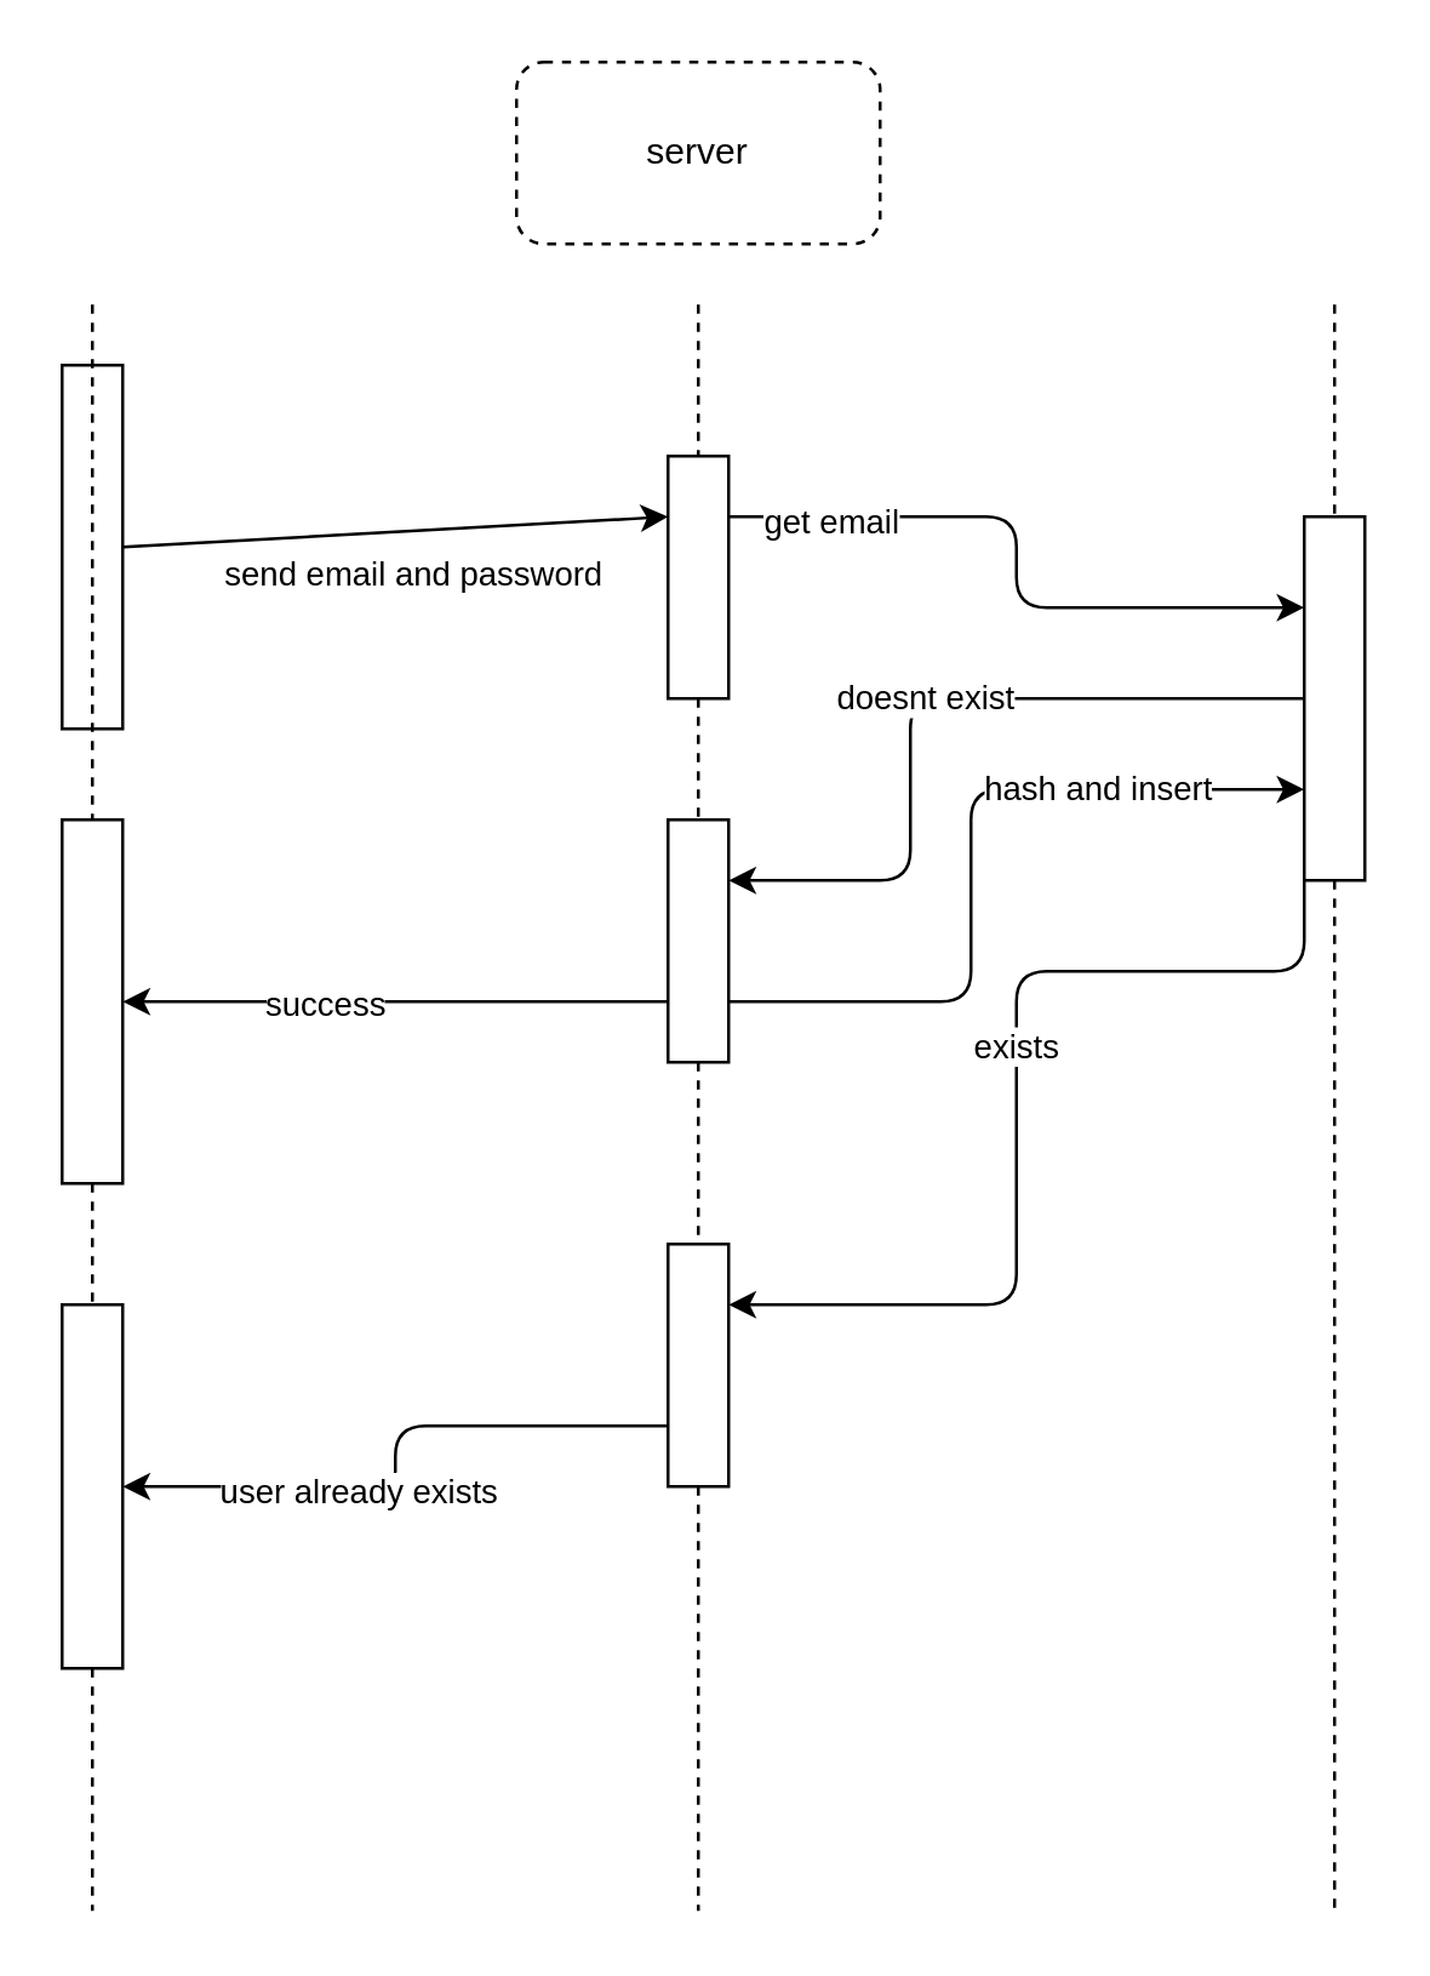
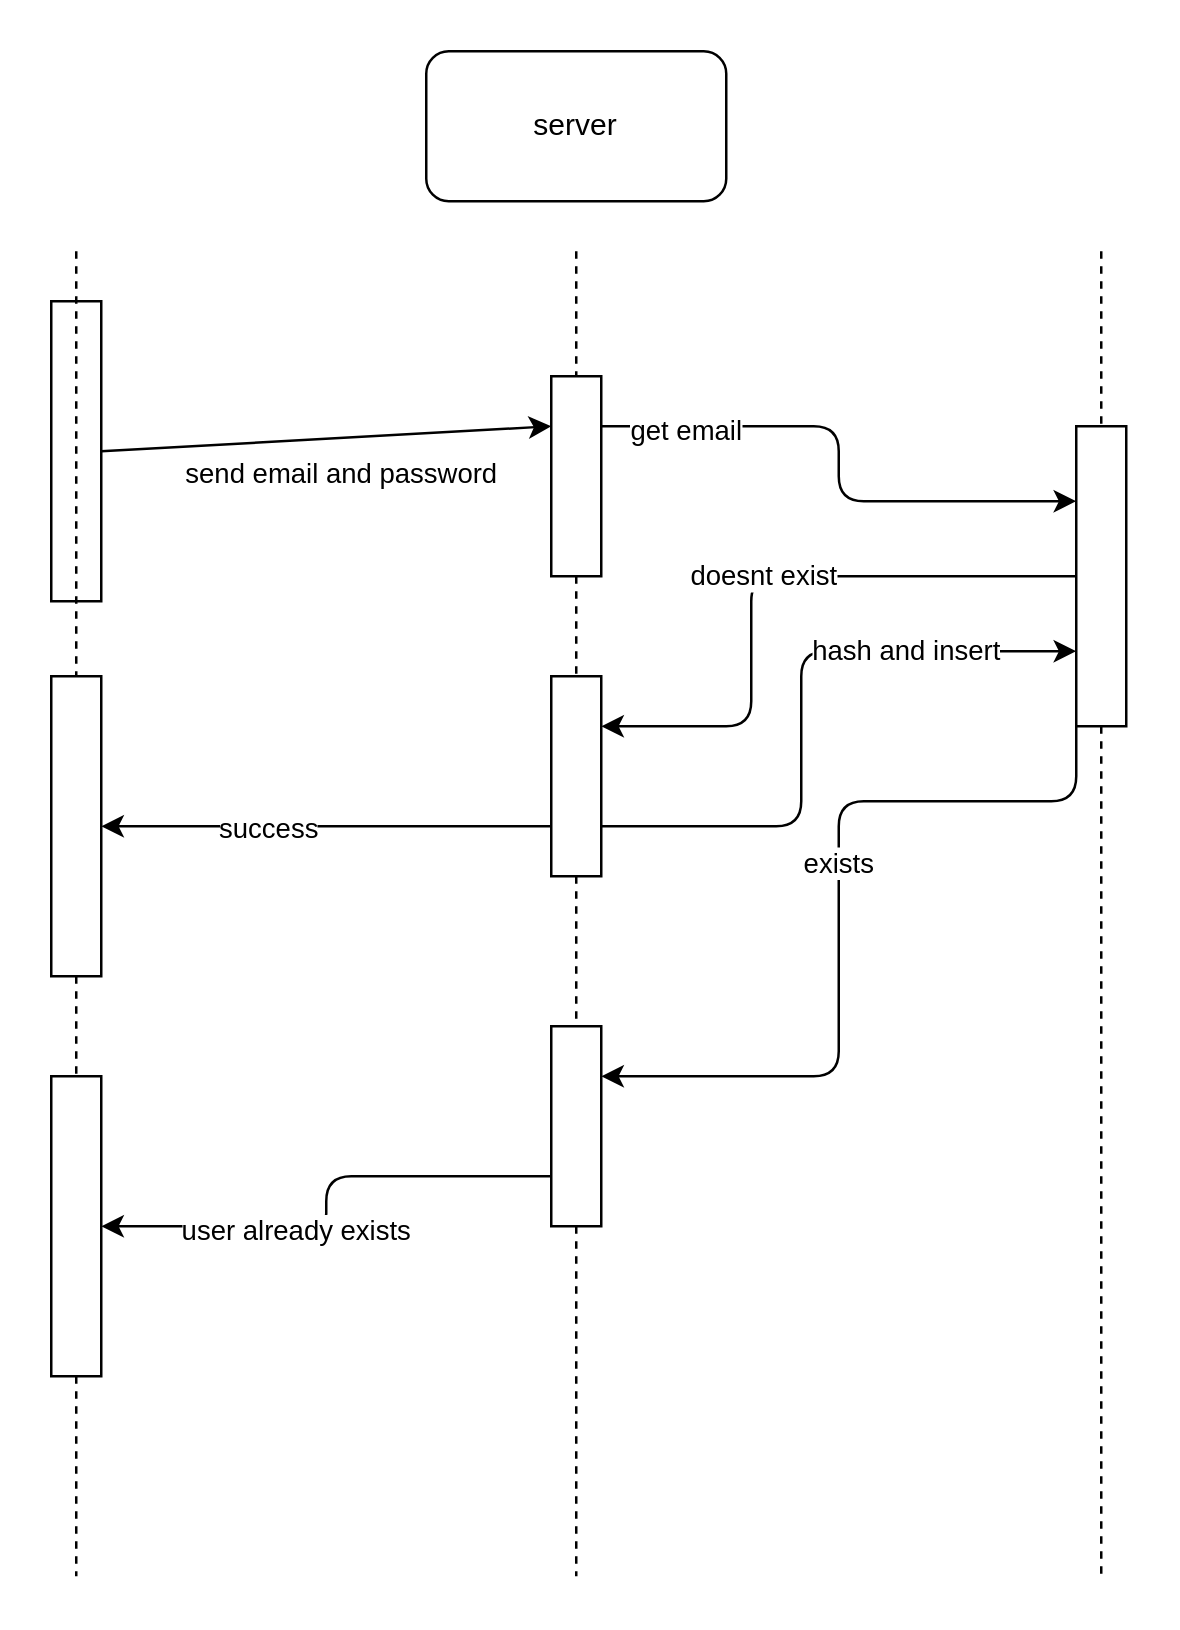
  <mxCell id="0" />
  <mxCell id="1" parent="0" />
  <mxCell id="2" value="" style="edgeStyle=none;orthogonalLoop=1;jettySize=auto;html=1;endArrow=none;endFill=0;dashed=1;startArrow=none;" edge="1" parent="1" source="20"><mxGeometry width="80" relative="1" as="geometry"><mxPoint x="30" y="100" as="sourcePoint" /><mxPoint x="30" y="630" as="targetPoint" /><Array as="points" /></mxGeometry></mxCell>
  <mxCell id="3" value="" style="edgeStyle=none;orthogonalLoop=1;jettySize=auto;html=1;endArrow=none;endFill=0;dashed=1;startArrow=none;" edge="1" parent="1" source="24"><mxGeometry width="80" relative="1" as="geometry"><mxPoint x="230" y="100" as="sourcePoint" /><mxPoint x="230" y="630" as="targetPoint" /><Array as="points" /></mxGeometry></mxCell>
  <mxCell id="4" value="" style="edgeStyle=none;orthogonalLoop=1;jettySize=auto;html=1;endArrow=none;endFill=0;dashed=1;startArrow=none;" edge="1" parent="1" source="15"><mxGeometry width="80" relative="1" as="geometry"><mxPoint x="440" y="100" as="sourcePoint" /><mxPoint x="440" y="630" as="targetPoint" /><Array as="points" /></mxGeometry></mxCell>
  <mxCell id="5" style="edgeStyle=none;html=1;exitX=1;exitY=0.5;exitDx=0;exitDy=0;endArrow=classic;endFill=1;entryX=0;entryY=0.25;entryDx=0;entryDy=0;" edge="1" parent="1" source="8" target="11"><mxGeometry relative="1" as="geometry"><mxPoint x="220" y="210" as="targetPoint" /></mxGeometry></mxCell>
  <mxCell id="6" value="send email and password" style="edgeLabel;html=1;align=center;verticalAlign=middle;resizable=0;points=[];" vertex="1" connectable="0" parent="5"><mxGeometry x="0.053" y="-4" relative="1" as="geometry"><mxPoint y="10" as="offset" /></mxGeometry></mxCell>
  <mxCell id="7" value="" style="edgeStyle=none;orthogonalLoop=1;jettySize=auto;html=1;endArrow=none;endFill=0;dashed=1;" edge="1" parent="1" target="11"><mxGeometry width="80" relative="1" as="geometry"><mxPoint x="230" y="100" as="sourcePoint" /><mxPoint x="230" y="630" as="targetPoint" /><Array as="points" /></mxGeometry></mxCell>
  <mxCell id="8" value="" style="rounded=0;whiteSpace=wrap;html=1;" vertex="1" parent="1"><mxGeometry x="20" y="120" width="20" height="120" as="geometry" /></mxCell>
  <mxCell id="9" style="edgeStyle=orthogonalEdgeStyle;html=1;exitX=1;exitY=0.25;exitDx=0;exitDy=0;entryX=0;entryY=0.25;entryDx=0;entryDy=0;" edge="1" parent="1" source="11" target="15"><mxGeometry relative="1" as="geometry" /></mxCell>
  <mxCell id="10" value="get email" style="edgeLabel;html=1;align=center;verticalAlign=middle;resizable=0;points=[];" vertex="1" connectable="0" parent="9"><mxGeometry x="-0.704" y="-1" relative="1" as="geometry"><mxPoint as="offset" /></mxGeometry></mxCell>
  <mxCell id="11" value="" style="rounded=0;whiteSpace=wrap;html=1;" vertex="1" parent="1"><mxGeometry x="220" y="150" width="20" height="80" as="geometry" /></mxCell>
  <mxCell id="12" value="" style="edgeStyle=none;orthogonalLoop=1;jettySize=auto;html=1;endArrow=none;endFill=0;dashed=1;" edge="1" parent="1" target="15"><mxGeometry width="80" relative="1" as="geometry"><mxPoint x="440" y="100" as="sourcePoint" /><mxPoint x="440" y="630" as="targetPoint" /><Array as="points" /></mxGeometry></mxCell>
  <mxCell id="13" value="exists" style="edgeStyle=orthogonalEdgeStyle;html=1;exitX=0;exitY=0.75;exitDx=0;exitDy=0;entryX=1;entryY=0.25;entryDx=0;entryDy=0;" edge="1" parent="1" source="15" target="24"><mxGeometry relative="1" as="geometry"><Array as="points"><mxPoint x="430" y="320" /><mxPoint x="335" y="320" /><mxPoint x="335" y="430" /></Array></mxGeometry></mxCell>
  <mxCell id="14" value="doesnt exist" style="edgeStyle=orthogonalEdgeStyle;html=1;exitX=0;exitY=0.5;exitDx=0;exitDy=0;entryX=1;entryY=0.25;entryDx=0;entryDy=0;" edge="1" parent="1" source="15" target="29"><mxGeometry relative="1" as="geometry"><Array as="points"><mxPoint x="300" y="230" /><mxPoint x="300" y="290" /></Array></mxGeometry></mxCell>
  <mxCell id="15" value="" style="rounded=0;whiteSpace=wrap;html=1;" vertex="1" parent="1"><mxGeometry x="430" y="170" width="20" height="120" as="geometry" /></mxCell>
- <mxCell id="16" value="server" style="rounded=1;whiteSpace=wrap;html=1;dashed=1;" vertex="1" parent="1"><mxGeometry x="170" y="20" width="120" height="60" as="geometry" /></mxCell>
+ <mxCell id="16" value="server" style="rounded=1;whiteSpace=wrap;html=1;" vertex="1" parent="1"><mxGeometry x="170" y="20" width="120" height="60" as="geometry" /></mxCell>
  <mxCell id="17" value="" style="edgeStyle=none;orthogonalLoop=1;jettySize=auto;html=1;endArrow=none;endFill=0;dashed=1;" edge="1" parent="1" target="18"><mxGeometry width="80" relative="1" as="geometry"><mxPoint x="30" y="100" as="sourcePoint" /><mxPoint x="30" y="630" as="targetPoint" /><Array as="points" /></mxGeometry></mxCell>
  <mxCell id="18" value="" style="rounded=0;whiteSpace=wrap;html=1;" vertex="1" parent="1"><mxGeometry x="20" y="270" width="20" height="120" as="geometry" /></mxCell>
  <mxCell id="19" value="" style="edgeStyle=none;orthogonalLoop=1;jettySize=auto;html=1;endArrow=none;endFill=0;dashed=1;startArrow=none;" edge="1" parent="1" source="18" target="20"><mxGeometry width="80" relative="1" as="geometry"><mxPoint x="30" y="390" as="sourcePoint" /><mxPoint x="30" y="630" as="targetPoint" /><Array as="points" /></mxGeometry></mxCell>
  <mxCell id="20" value="" style="rounded=0;whiteSpace=wrap;html=1;" vertex="1" parent="1"><mxGeometry x="20" y="430" width="20" height="120" as="geometry" /></mxCell>
  <mxCell id="21" value="" style="edgeStyle=none;orthogonalLoop=1;jettySize=auto;html=1;endArrow=none;endFill=0;dashed=1;startArrow=none;" edge="1" parent="1" source="11" target="24"><mxGeometry width="80" relative="1" as="geometry"><mxPoint x="230" y="230" as="sourcePoint" /><mxPoint x="230" y="630" as="targetPoint" /><Array as="points" /></mxGeometry></mxCell>
  <mxCell id="22" style="edgeStyle=orthogonalEdgeStyle;html=1;exitX=0;exitY=0.75;exitDx=0;exitDy=0;entryX=1;entryY=0.5;entryDx=0;entryDy=0;" edge="1" parent="1" source="24" target="20"><mxGeometry relative="1" as="geometry"><mxPoint x="70" y="410" as="targetPoint" /></mxGeometry></mxCell>
  <mxCell id="23" value="user already exists" style="edgeLabel;html=1;align=center;verticalAlign=middle;resizable=0;points=[];" vertex="1" connectable="0" parent="22"><mxGeometry x="0.234" y="1" relative="1" as="geometry"><mxPoint as="offset" /></mxGeometry></mxCell>
  <mxCell id="24" value="" style="rounded=0;whiteSpace=wrap;html=1;" vertex="1" parent="1"><mxGeometry x="220" y="410" width="20" height="80" as="geometry" /></mxCell>
  <mxCell id="25" style="edgeStyle=orthogonalEdgeStyle;html=1;exitX=1;exitY=0.75;exitDx=0;exitDy=0;entryX=0;entryY=0.75;entryDx=0;entryDy=0;" edge="1" parent="1" source="29" target="15"><mxGeometry relative="1" as="geometry"><Array as="points"><mxPoint x="320" y="330" /><mxPoint x="320" y="260" /></Array></mxGeometry></mxCell>
  <mxCell id="26" value="hash and insert" style="edgeLabel;html=1;align=center;verticalAlign=middle;resizable=0;points=[];" vertex="1" connectable="0" parent="25"><mxGeometry x="0.466" y="1" relative="1" as="geometry"><mxPoint as="offset" /></mxGeometry></mxCell>
  <mxCell id="27" style="edgeStyle=orthogonalEdgeStyle;html=1;exitX=0;exitY=0.75;exitDx=0;exitDy=0;" edge="1" parent="1" source="29" target="18"><mxGeometry relative="1" as="geometry" /></mxCell>
  <mxCell id="28" value="success" style="edgeLabel;html=1;align=center;verticalAlign=middle;resizable=0;points=[];" vertex="1" connectable="0" parent="27"><mxGeometry x="0.272" relative="1" as="geometry"><mxPoint as="offset" /></mxGeometry></mxCell>
  <mxCell id="29" value="" style="rounded=0;whiteSpace=wrap;html=1;" vertex="1" parent="1"><mxGeometry x="220" y="270" width="20" height="80" as="geometry" /></mxCell>
